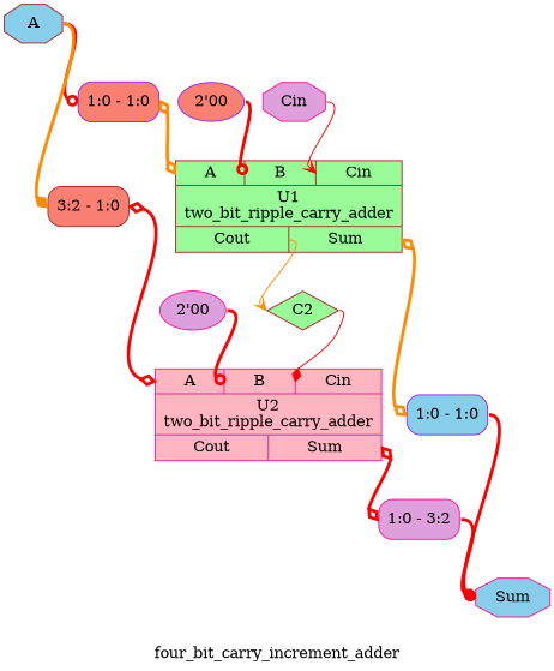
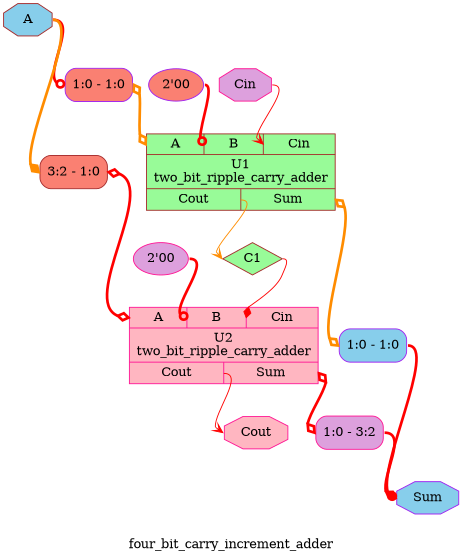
  digraph {
    label=four_bit_carry_increment_adder
    rankdir=TB
    remincross=true
    node [color=deeppink fillcolor=skyblue fontcolor=black shape=record style=filled]
    edge [arrowhead=odot color=red fontcolor=black headport=w style="setlinewidth(3)" tailport=e]
    n1 [color=brown label=A shape=octagon]
    n2 [color=purple fillcolor=salmon label="<s0> 1:0 - 1:0 " style="rounded,filled"]
    n3 [color=brown fillcolor=salmon label="<s0> 3:2 - 1:0 " style="rounded,filled"]
    n4 [color=brown fillcolor=palegreen label="{{<p1> A|<p6> B|<p3> Cin}|U1\ntwo_bit_ripple_carry_adder|{<p4> Cout|<p5> Sum}}" fontcolor=""]
    n5 [fillcolor=lightpink label="{{<p1> A|<p6> B|<p3> Cin}|U2\ntwo_bit_ripple_carry_adder|{<p4> Cout|<p5> Sum}}" fontcolor=""]
-   n6 [color=brown fillcolor=palegreen label=C2 shape=diamond]
+   n6 [color=brown fillcolor=palegreen label=C1 shape=diamond]
+   n7 [fillcolor=lightpink label=Cout shape=octagon]
    n8 [fillcolor=plum label="<s0> 1:0 - 3:2 " style="rounded,filled"]
    n9 [fillcolor=plum label=Cin shape=octagon]
    n10 [color=purple label="<s0> 1:0 - 1:0 " style="rounded,filled"]
-   n11 [label=Sum shape=octagon]
+   n11 [color=purple label=Sum shape=octagon]
    n12 [color=purple fillcolor=salmon label="2'00" fontcolor="" shape=""]
    n13 [fillcolor=plum label="2'00" fontcolor="" shape=""]
    n1 -> n2 [headport="s0:w"]
    n1 -> n3 [arrowhead=diamond color=darkorange headport="s0:w"]
    n2 -> n4 [arrowhead=odiamond arrowtail=odiamond color=darkorange dir=both headport="p1:w"]
    n3 -> n5 [arrowhead=odiamond arrowtail=odiamond dir=both headport="p1:w"]
    n4 -> n6 [arrowhead=vee color=darkorange tailport="p4:e" style=""]
    n4 -> n10 [arrowhead=odiamond arrowtail=odiamond color=darkorange dir=both tailport="p5:e"]
+   n5 -> n7 [arrowhead=vee tailport="p4:e" style=""]
    n5 -> n8 [arrowhead=odiamond arrowtail=odiamond dir=both tailport="p5:e"]
    n6 -> n5 [arrowhead=diamond headport="p3:w" style=""]
    n8 -> n11 [arrowhead=diamond tailport="s0:e"]
    n9 -> n4 [arrowhead=vee headport="p3:w" style=""]
    n10 -> n11 [tailport="s0:e"]
    n12 -> n4 [headport="p6:w"]
    n13 -> n5 [headport="p6:w"]
  }
